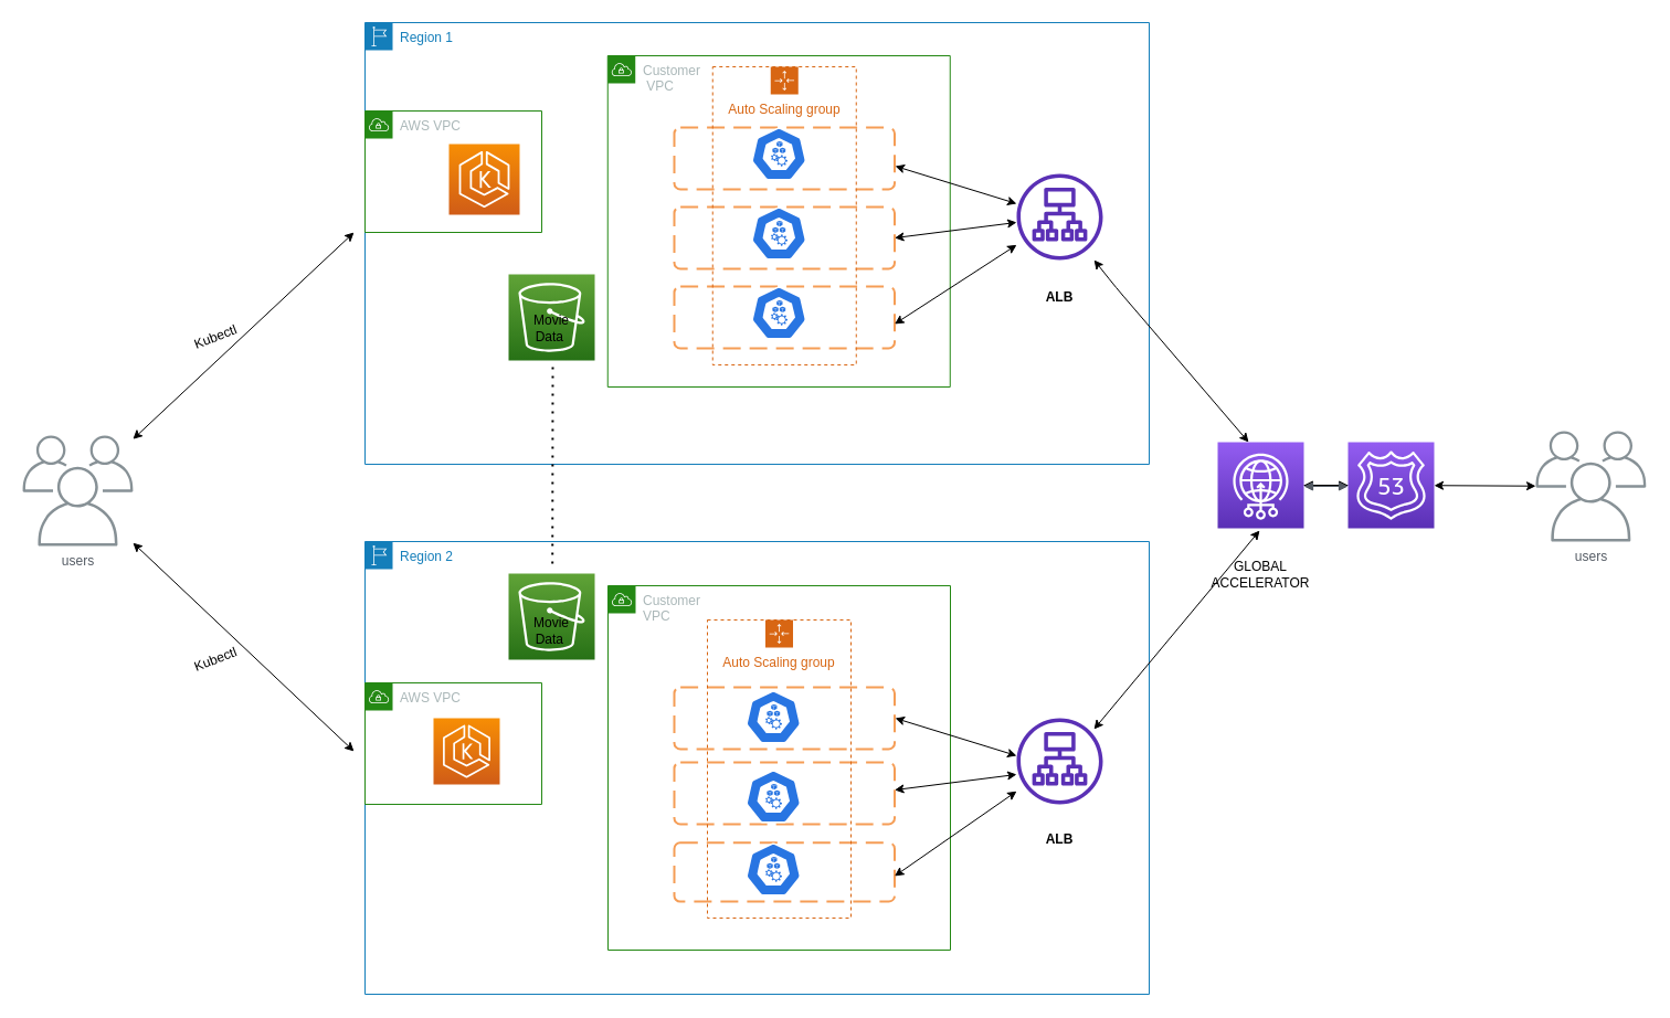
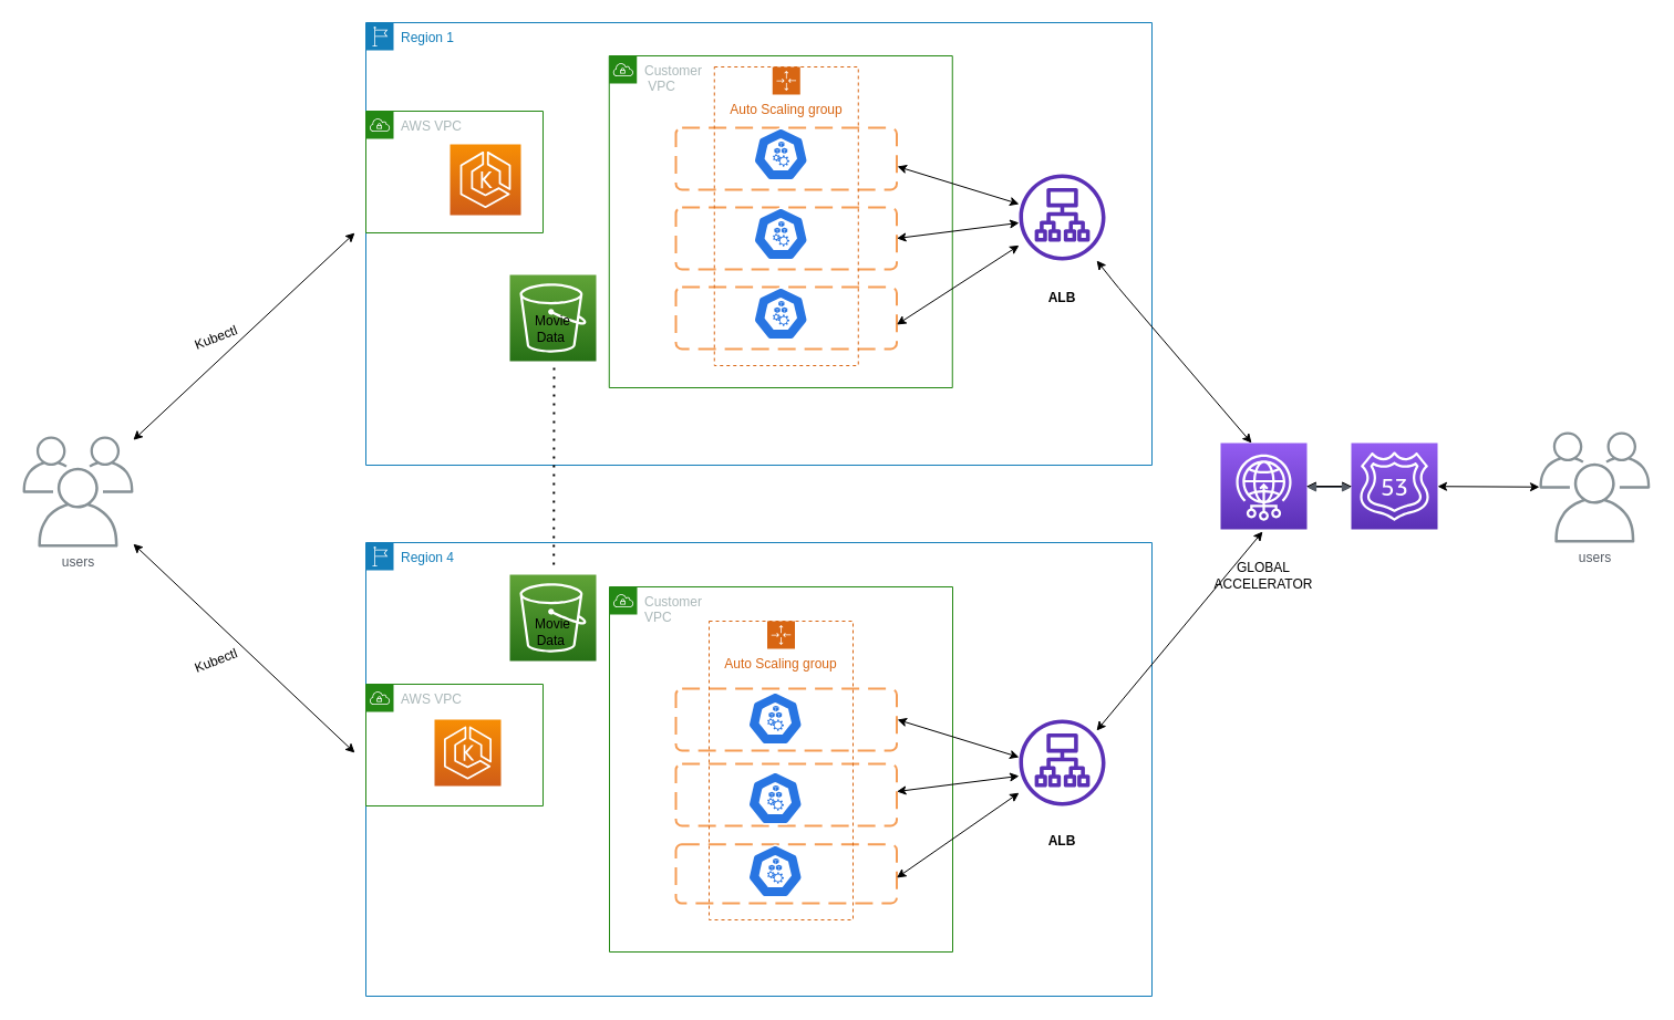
  <mxCell id="0" />
  <mxCell id="1" parent="0" />
  <mxCell id="2" value="&lt;span&gt;Region 1&lt;/span&gt;" style="points=[[0,0],[0.25,0],[0.5,0],[0.75,0],[1,0],[1,0.25],[1,0.5],[1,0.75],[1,1],[0.75,1],[0.5,1],[0.25,1],[0,1],[0,0.75],[0,0.5],[0,0.25]];outlineConnect=0;gradientColor=none;html=1;whiteSpace=wrap;fontSize=12;fontStyle=0;shape=mxgraph.aws4.group;grIcon=mxgraph.aws4.group_region;strokeColor=#147EBA;fillColor=none;verticalAlign=top;align=left;spacingLeft=30;fontColor=#147EBA;dashed=0;" vertex="1" parent="1"><mxGeometry x="330" y="20" width="710" height="400" as="geometry" /></mxCell>
- <mxCell id="3" value="Region 2&lt;br&gt;" style="points=[[0,0],[0.25,0],[0.5,0],[0.75,0],[1,0],[1,0.25],[1,0.5],[1,0.75],[1,1],[0.75,1],[0.5,1],[0.25,1],[0,1],[0,0.75],[0,0.5],[0,0.25]];outlineConnect=0;gradientColor=none;html=1;whiteSpace=wrap;fontSize=12;fontStyle=0;shape=mxgraph.aws4.group;grIcon=mxgraph.aws4.group_region;strokeColor=#147EBA;fillColor=none;verticalAlign=top;align=left;spacingLeft=30;fontColor=#147EBA;dashed=0;" vertex="1" parent="1"><mxGeometry x="330" y="490" width="710" height="410" as="geometry" /></mxCell>
+ <mxCell id="3" value="Region 4&lt;br&gt;" style="points=[[0,0],[0.25,0],[0.5,0],[0.75,0],[1,0],[1,0.25],[1,0.5],[1,0.75],[1,1],[0.75,1],[0.5,1],[0.25,1],[0,1],[0,0.75],[0,0.5],[0,0.25]];outlineConnect=0;gradientColor=none;html=1;whiteSpace=wrap;fontSize=12;fontStyle=0;shape=mxgraph.aws4.group;grIcon=mxgraph.aws4.group_region;strokeColor=#147EBA;fillColor=none;verticalAlign=top;align=left;spacingLeft=30;fontColor=#147EBA;dashed=0;" vertex="1" parent="1"><mxGeometry x="330" y="490" width="710" height="410" as="geometry" /></mxCell>
  <mxCell id="4" value="AWS VPC&lt;br&gt;" style="points=[[0,0],[0.25,0],[0.5,0],[0.75,0],[1,0],[1,0.25],[1,0.5],[1,0.75],[1,1],[0.75,1],[0.5,1],[0.25,1],[0,1],[0,0.75],[0,0.5],[0,0.25]];outlineConnect=0;gradientColor=none;html=1;whiteSpace=wrap;fontSize=12;fontStyle=0;shape=mxgraph.aws4.group;grIcon=mxgraph.aws4.group_vpc;strokeColor=#248814;fillColor=none;verticalAlign=top;align=left;spacingLeft=30;fontColor=#AAB7B8;dashed=0;" vertex="1" parent="1"><mxGeometry x="330" y="100" width="160" height="110" as="geometry" /></mxCell>
  <mxCell id="5" value="" style="outlineConnect=0;fontColor=#232F3E;gradientColor=#F78E04;gradientDirection=north;fillColor=#D05C17;strokeColor=#ffffff;dashed=0;verticalLabelPosition=bottom;verticalAlign=top;align=center;html=1;fontSize=12;fontStyle=0;aspect=fixed;shape=mxgraph.aws4.resourceIcon;resIcon=mxgraph.aws4.eks;" vertex="1" parent="1"><mxGeometry x="406" y="130" width="64" height="64" as="geometry" /></mxCell>
  <mxCell id="6" value="" style="outlineConnect=0;fontColor=#232F3E;gradientColor=#F78E04;gradientDirection=north;fillColor=#D05C17;strokeColor=#ffffff;dashed=0;verticalLabelPosition=bottom;verticalAlign=top;align=center;html=1;fontSize=12;fontStyle=0;aspect=fixed;shape=mxgraph.aws4.resourceIcon;resIcon=mxgraph.aws4.eks;" vertex="1" parent="1"><mxGeometry x="392" y="650" width="60" height="60" as="geometry" /></mxCell>
  <mxCell id="7" value="Customer&lt;br&gt;&amp;nbsp;VPC&lt;br&gt;" style="points=[[0,0],[0.25,0],[0.5,0],[0.75,0],[1,0],[1,0.25],[1,0.5],[1,0.75],[1,1],[0.75,1],[0.5,1],[0.25,1],[0,1],[0,0.75],[0,0.5],[0,0.25]];outlineConnect=0;gradientColor=none;html=1;whiteSpace=wrap;fontSize=12;fontStyle=0;shape=mxgraph.aws4.group;grIcon=mxgraph.aws4.group_vpc;strokeColor=#248814;fillColor=none;verticalAlign=top;align=left;spacingLeft=30;fontColor=#AAB7B8;dashed=0;" vertex="1" parent="1"><mxGeometry x="549.75" y="50" width="310" height="300" as="geometry" /></mxCell>
  <mxCell id="8" value="Customer &lt;br&gt;VPC" style="points=[[0,0],[0.25,0],[0.5,0],[0.75,0],[1,0],[1,0.25],[1,0.5],[1,0.75],[1,1],[0.75,1],[0.5,1],[0.25,1],[0,1],[0,0.75],[0,0.5],[0,0.25]];outlineConnect=0;gradientColor=none;html=1;whiteSpace=wrap;fontSize=12;fontStyle=0;shape=mxgraph.aws4.group;grIcon=mxgraph.aws4.group_vpc;strokeColor=#248814;fillColor=none;verticalAlign=top;align=left;spacingLeft=30;fontColor=#AAB7B8;dashed=0;" vertex="1" parent="1"><mxGeometry x="550" y="530" width="310" height="330" as="geometry" /></mxCell>
  <mxCell id="9" value="" style="rounded=1;arcSize=10;dashed=1;strokeColor=#F59D56;fillColor=none;gradientColor=none;dashPattern=8 4;strokeWidth=2;" vertex="1" parent="1"><mxGeometry x="610" y="115" width="199.5" height="56" as="geometry" /></mxCell>
  <mxCell id="10" value="" style="rounded=1;arcSize=10;dashed=1;strokeColor=#F59D56;fillColor=none;gradientColor=none;dashPattern=8 4;strokeWidth=2;" vertex="1" parent="1"><mxGeometry x="610" y="187" width="199.5" height="56" as="geometry" /></mxCell>
  <mxCell id="11" value="" style="rounded=1;arcSize=10;dashed=1;strokeColor=#F59D56;fillColor=none;gradientColor=none;dashPattern=8 4;strokeWidth=2;" vertex="1" parent="1"><mxGeometry x="610" y="622" width="199.5" height="56" as="geometry" /></mxCell>
  <mxCell id="12" value="" style="rounded=1;arcSize=10;dashed=1;strokeColor=#F59D56;fillColor=none;gradientColor=none;dashPattern=8 4;strokeWidth=2;" vertex="1" parent="1"><mxGeometry x="610" y="690" width="199.5" height="56" as="geometry" /></mxCell>
  <mxCell id="13" value="" style="rounded=1;arcSize=10;dashed=1;strokeColor=#F59D56;fillColor=none;gradientColor=none;dashPattern=8 4;strokeWidth=2;" vertex="1" parent="1"><mxGeometry x="610" y="259" width="199.5" height="56" as="geometry" /></mxCell>
  <mxCell id="14" value="" style="rounded=1;arcSize=10;dashed=1;strokeColor=#F59D56;fillColor=none;gradientColor=none;dashPattern=8 4;strokeWidth=2;" vertex="1" parent="1"><mxGeometry x="610" y="762.81" width="199.5" height="53.19" as="geometry" /></mxCell>
  <mxCell id="15" value="" style="html=1;dashed=0;whitespace=wrap;fillColor=#2875E2;strokeColor=#ffffff;points=[[0.005,0.63,0],[0.1,0.2,0],[0.9,0.2,0],[0.5,0,0],[0.995,0.63,0],[0.72,0.99,0],[0.5,1,0],[0.28,0.99,0]];shape=mxgraph.kubernetes.icon;prIcon=node" vertex="1" parent="1"><mxGeometry x="679.75" y="115" width="50" height="48" as="geometry" /></mxCell>
  <mxCell id="16" value="" style="html=1;dashed=0;whitespace=wrap;fillColor=#2875E2;strokeColor=#ffffff;points=[[0.005,0.63,0],[0.1,0.2,0],[0.9,0.2,0],[0.5,0,0],[0.995,0.63,0],[0.72,0.99,0],[0.5,1,0],[0.28,0.99,0]];shape=mxgraph.kubernetes.icon;prIcon=node" vertex="1" parent="1"><mxGeometry x="679.75" y="187" width="50" height="48" as="geometry" /></mxCell>
  <mxCell id="17" value="" style="html=1;dashed=0;whitespace=wrap;fillColor=#2875E2;strokeColor=#ffffff;points=[[0.005,0.63,0],[0.1,0.2,0],[0.9,0.2,0],[0.5,0,0],[0.995,0.63,0],[0.72,0.99,0],[0.5,1,0],[0.28,0.99,0]];shape=mxgraph.kubernetes.icon;prIcon=node" vertex="1" parent="1"><mxGeometry x="679.75" y="259" width="50" height="48" as="geometry" /></mxCell>
  <mxCell id="18" value="" style="html=1;dashed=0;whitespace=wrap;fillColor=#2875E2;strokeColor=#ffffff;points=[[0.005,0.63,0],[0.1,0.2,0],[0.9,0.2,0],[0.5,0,0],[0.995,0.63,0],[0.72,0.99,0],[0.5,1,0],[0.28,0.99,0]];shape=mxgraph.kubernetes.icon;prIcon=node" vertex="1" parent="1"><mxGeometry x="674.75" y="625" width="50" height="48" as="geometry" /></mxCell>
  <mxCell id="19" value="" style="html=1;dashed=0;whitespace=wrap;fillColor=#2875E2;strokeColor=#ffffff;points=[[0.005,0.63,0],[0.1,0.2,0],[0.9,0.2,0],[0.5,0,0],[0.995,0.63,0],[0.72,0.99,0],[0.5,1,0],[0.28,0.99,0]];shape=mxgraph.kubernetes.icon;prIcon=node" vertex="1" parent="1"><mxGeometry x="674.75" y="697" width="50" height="48" as="geometry" /></mxCell>
  <mxCell id="20" value="" style="html=1;dashed=0;whitespace=wrap;fillColor=#2875E2;strokeColor=#ffffff;points=[[0.005,0.63,0],[0.1,0.2,0],[0.9,0.2,0],[0.5,0,0],[0.995,0.63,0],[0.72,0.99,0],[0.5,1,0],[0.28,0.99,0]];shape=mxgraph.kubernetes.icon;prIcon=node" vertex="1" parent="1"><mxGeometry x="674.75" y="763" width="50" height="48" as="geometry" /></mxCell>
  <mxCell id="21" value="users" style="outlineConnect=0;gradientColor=none;fontColor=#545B64;strokeColor=none;fillColor=#879196;dashed=0;verticalLabelPosition=bottom;verticalAlign=top;align=center;html=1;fontSize=12;fontStyle=0;aspect=fixed;shape=mxgraph.aws4.illustration_users;pointerEvents=1" vertex="1" parent="1"><mxGeometry x="20" y="394" width="100" height="100" as="geometry" /></mxCell>
  <mxCell id="22" value="Auto Scaling group" style="points=[[0,0],[0.25,0],[0.5,0],[0.75,0],[1,0],[1,0.25],[1,0.5],[1,0.75],[1,1],[0.75,1],[0.5,1],[0.25,1],[0,1],[0,0.75],[0,0.5],[0,0.25]];outlineConnect=0;gradientColor=none;html=1;whiteSpace=wrap;fontSize=12;fontStyle=0;shape=mxgraph.aws4.groupCenter;grIcon=mxgraph.aws4.group_auto_scaling_group;grStroke=1;strokeColor=#D86613;fillColor=none;verticalAlign=top;align=center;fontColor=#D86613;dashed=1;spacingTop=25;" vertex="1" parent="1"><mxGeometry x="644.75" y="60" width="130" height="270" as="geometry" /></mxCell>
  <mxCell id="23" value="Auto Scaling group" style="points=[[0,0],[0.25,0],[0.5,0],[0.75,0],[1,0],[1,0.25],[1,0.5],[1,0.75],[1,1],[0.75,1],[0.5,1],[0.25,1],[0,1],[0,0.75],[0,0.5],[0,0.25]];outlineConnect=0;gradientColor=none;html=1;whiteSpace=wrap;fontSize=12;fontStyle=0;shape=mxgraph.aws4.groupCenter;grIcon=mxgraph.aws4.group_auto_scaling_group;grStroke=1;strokeColor=#D86613;fillColor=none;verticalAlign=top;align=center;fontColor=#D86613;dashed=1;spacingTop=25;" vertex="1" parent="1"><mxGeometry x="640" y="561" width="130" height="270" as="geometry" /></mxCell>
  <mxCell id="24" value="" style="outlineConnect=0;fontColor=#232F3E;gradientColor=none;fillColor=#5A30B5;strokeColor=none;dashed=0;verticalLabelPosition=bottom;verticalAlign=top;align=center;html=1;fontSize=12;fontStyle=0;aspect=fixed;pointerEvents=1;shape=mxgraph.aws4.application_load_balancer;" vertex="1" parent="1"><mxGeometry x="920" y="650" width="78" height="78" as="geometry" /></mxCell>
  <mxCell id="25" value="" style="outlineConnect=0;fontColor=#232F3E;gradientColor=none;fillColor=#5A30B5;strokeColor=none;dashed=0;verticalLabelPosition=bottom;verticalAlign=top;align=center;html=1;fontSize=12;fontStyle=0;aspect=fixed;pointerEvents=1;shape=mxgraph.aws4.application_load_balancer;" vertex="1" parent="1"><mxGeometry x="920" y="157" width="78" height="78" as="geometry" /></mxCell>
  <mxCell id="26" value="" style="edgeStyle=orthogonalEdgeStyle;rounded=0;orthogonalLoop=1;jettySize=auto;html=1;" edge="1" parent="1" source="27" target="29"><mxGeometry relative="1" as="geometry" /></mxCell>
  <mxCell id="27" value="" style="outlineConnect=0;fontColor=#232F3E;gradientColor=#945DF2;gradientDirection=north;fillColor=#5A30B5;strokeColor=#ffffff;dashed=0;verticalLabelPosition=bottom;verticalAlign=top;align=center;html=1;fontSize=12;fontStyle=0;aspect=fixed;shape=mxgraph.aws4.resourceIcon;resIcon=mxgraph.aws4.global_accelerator;" vertex="1" parent="1"><mxGeometry x="1102" y="400" width="78" height="78" as="geometry" /></mxCell>
  <mxCell id="28" value="" style="edgeStyle=orthogonalEdgeStyle;rounded=0;orthogonalLoop=1;jettySize=auto;html=1;" edge="1" parent="1" source="29" target="27"><mxGeometry relative="1" as="geometry" /></mxCell>
  <mxCell id="29" value="" style="outlineConnect=0;fontColor=#232F3E;gradientColor=#945DF2;gradientDirection=north;fillColor=#5A30B5;strokeColor=#ffffff;dashed=0;verticalLabelPosition=bottom;verticalAlign=top;align=center;html=1;fontSize=12;fontStyle=0;aspect=fixed;shape=mxgraph.aws4.resourceIcon;resIcon=mxgraph.aws4.route_53;" vertex="1" parent="1"><mxGeometry x="1220" y="400" width="78" height="78" as="geometry" /></mxCell>
  <mxCell id="30" value="users" style="outlineConnect=0;gradientColor=none;fontColor=#545B64;strokeColor=none;fillColor=#879196;dashed=0;verticalLabelPosition=bottom;verticalAlign=top;align=center;html=1;fontSize=12;fontStyle=0;aspect=fixed;shape=mxgraph.aws4.illustration_users;pointerEvents=1" vertex="1" parent="1"><mxGeometry x="1389.9" y="390" width="100" height="100" as="geometry" /></mxCell>
  <mxCell id="31" value="ALB" style="text;html=1;strokeColor=none;fillColor=none;align=center;verticalAlign=middle;whiteSpace=wrap;rounded=0;fontStyle=1" vertex="1" parent="1"><mxGeometry x="939" y="259" width="40" height="20" as="geometry" /></mxCell>
  <mxCell id="32" value="ALB" style="text;html=1;strokeColor=none;fillColor=none;align=center;verticalAlign=middle;whiteSpace=wrap;rounded=0;fontStyle=1" vertex="1" parent="1"><mxGeometry x="939" y="750" width="40" height="20" as="geometry" /></mxCell>
  <mxCell id="33" value="GLOBAL ACCELERATOR" style="text;html=1;strokeColor=none;fillColor=none;align=center;verticalAlign=middle;whiteSpace=wrap;rounded=0;" vertex="1" parent="1"><mxGeometry x="1121" y="510" width="40" height="20" as="geometry" /></mxCell>
  <mxCell id="34" value="" style="endArrow=classic;startArrow=classic;html=1;" edge="1" parent="1"><mxGeometry width="50" height="50" relative="1" as="geometry"><mxPoint x="990" y="660" as="sourcePoint" /><mxPoint x="1140" y="480" as="targetPoint" /></mxGeometry></mxCell>
  <mxCell id="35" value="" style="outlineConnect=0;fontColor=#232F3E;gradientColor=#60A337;gradientDirection=north;fillColor=#277116;strokeColor=#ffffff;dashed=0;verticalLabelPosition=bottom;verticalAlign=top;align=center;html=1;fontSize=12;fontStyle=0;aspect=fixed;shape=mxgraph.aws4.resourceIcon;resIcon=mxgraph.aws4.s3;" vertex="1" parent="1"><mxGeometry x="460" y="248" width="78" height="78" as="geometry" /></mxCell>
  <mxCell id="36" value="" style="edgeStyle=orthogonalEdgeStyle;html=1;endArrow=block;elbow=vertical;startArrow=block;startFill=1;endFill=1;strokeColor=#545B64;rounded=0;" edge="1" parent="1"><mxGeometry width="100" relative="1" as="geometry"><mxPoint x="1180" y="440" as="sourcePoint" /><mxPoint x="1220" y="440" as="targetPoint" /></mxGeometry></mxCell>
  <mxCell id="37" value="" style="endArrow=classic;startArrow=classic;html=1;" edge="1" parent="1" source="25" target="27"><mxGeometry width="50" height="50" relative="1" as="geometry"><mxPoint x="990" y="239" as="sourcePoint" /><mxPoint x="1080" y="340" as="targetPoint" /><Array as="points"><mxPoint x="1010" y="260" /><mxPoint x="1130" y="400" /></Array></mxGeometry></mxCell>
  <mxCell id="38" value="" style="endArrow=classic;startArrow=classic;html=1;" edge="1" parent="1" source="21"><mxGeometry width="50" height="50" relative="1" as="geometry"><mxPoint x="230" y="410" as="sourcePoint" /><mxPoint x="320" y="210" as="targetPoint" /></mxGeometry></mxCell>
  <mxCell id="39" value="" style="endArrow=classic;startArrow=classic;html=1;" edge="1" parent="1" target="21"><mxGeometry width="50" height="50" relative="1" as="geometry"><mxPoint x="320" y="680" as="sourcePoint" /><mxPoint x="230" y="510" as="targetPoint" /></mxGeometry></mxCell>
  <mxCell id="40" value="Kubectl" style="text;html=1;strokeColor=none;fillColor=none;align=center;verticalAlign=middle;whiteSpace=wrap;rounded=0;rotation=339;" vertex="1" parent="1"><mxGeometry x="180" y="280" width="30" height="50" as="geometry" /></mxCell>
  <mxCell id="41" value="Kubectl" style="text;html=1;strokeColor=none;fillColor=none;align=center;verticalAlign=middle;whiteSpace=wrap;rounded=0;rotation=339;" vertex="1" parent="1"><mxGeometry x="180" y="572" width="30" height="50" as="geometry" /></mxCell>
  <mxCell id="42" value="" style="endArrow=classic;startArrow=classic;html=1;" edge="1" parent="1" target="25"><mxGeometry width="50" height="50" relative="1" as="geometry"><mxPoint x="809.5" y="293" as="sourcePoint" /><mxPoint x="859.5" y="243" as="targetPoint" /></mxGeometry></mxCell>
  <mxCell id="43" value="" style="endArrow=classic;startArrow=classic;html=1;" edge="1" parent="1" target="25"><mxGeometry width="50" height="50" relative="1" as="geometry"><mxPoint x="810" y="150" as="sourcePoint" /><mxPoint x="860" y="100" as="targetPoint" /></mxGeometry></mxCell>
  <mxCell id="44" value="" style="endArrow=classic;startArrow=classic;html=1;exitX=1;exitY=0.5;exitDx=0;exitDy=0;" edge="1" parent="1" source="10" target="25"><mxGeometry width="50" height="50" relative="1" as="geometry"><mxPoint x="810" y="240" as="sourcePoint" /><mxPoint x="860" y="190" as="targetPoint" /></mxGeometry></mxCell>
  <mxCell id="45" value="" style="endArrow=classic;startArrow=classic;html=1;" edge="1" parent="1" target="24"><mxGeometry width="50" height="50" relative="1" as="geometry"><mxPoint x="809.5" y="793" as="sourcePoint" /><mxPoint x="920" y="721.304" as="targetPoint" /></mxGeometry></mxCell>
  <mxCell id="46" value="" style="endArrow=classic;startArrow=classic;html=1;" edge="1" parent="1"><mxGeometry width="50" height="50" relative="1" as="geometry"><mxPoint x="810" y="650" as="sourcePoint" /><mxPoint x="920" y="683.96" as="targetPoint" /></mxGeometry></mxCell>
  <mxCell id="47" value="" style="endArrow=classic;startArrow=classic;html=1;exitX=1;exitY=0.5;exitDx=0;exitDy=0;" edge="1" parent="1"><mxGeometry width="50" height="50" relative="1" as="geometry"><mxPoint x="809.5" y="715" as="sourcePoint" /><mxPoint x="920" y="700.957" as="targetPoint" /></mxGeometry></mxCell>
  <mxCell id="48" value="" style="endArrow=classic;startArrow=classic;html=1;" edge="1" parent="1" source="29" target="30"><mxGeometry width="50" height="50" relative="1" as="geometry"><mxPoint x="1300" y="470" as="sourcePoint" /><mxPoint x="1350" y="420" as="targetPoint" /></mxGeometry></mxCell>
  <mxCell id="49" value="" style="outlineConnect=0;fontColor=#232F3E;gradientColor=#60A337;gradientDirection=north;fillColor=#277116;strokeColor=#ffffff;dashed=0;verticalLabelPosition=bottom;verticalAlign=top;align=center;html=1;fontSize=12;fontStyle=0;aspect=fixed;shape=mxgraph.aws4.resourceIcon;resIcon=mxgraph.aws4.s3;" vertex="1" parent="1"><mxGeometry x="460" y="519" width="78" height="78" as="geometry" /></mxCell>
  <mxCell id="50" value="" style="endArrow=none;dashed=1;html=1;dashPattern=1 3;strokeWidth=2;exitX=0.239;exitY=0.049;exitDx=0;exitDy=0;exitPerimeter=0;" edge="1" parent="1" source="3"><mxGeometry width="50" height="50" relative="1" as="geometry"><mxPoint x="450" y="376" as="sourcePoint" /><mxPoint x="500" y="326" as="targetPoint" /></mxGeometry></mxCell>
  <mxCell id="51" value="AWS VPC&lt;br&gt;" style="points=[[0,0],[0.25,0],[0.5,0],[0.75,0],[1,0],[1,0.25],[1,0.5],[1,0.75],[1,1],[0.75,1],[0.5,1],[0.25,1],[0,1],[0,0.75],[0,0.5],[0,0.25]];outlineConnect=0;gradientColor=none;html=1;whiteSpace=wrap;fontSize=12;fontStyle=0;shape=mxgraph.aws4.group;grIcon=mxgraph.aws4.group_vpc;strokeColor=#248814;fillColor=none;verticalAlign=top;align=left;spacingLeft=30;fontColor=#AAB7B8;dashed=0;" vertex="1" parent="1"><mxGeometry x="330" y="618" width="160" height="110" as="geometry" /></mxCell>
  <mxCell id="52" value="Movie Data&amp;nbsp;" style="text;html=1;strokeColor=none;fillColor=none;align=center;verticalAlign=middle;whiteSpace=wrap;rounded=0;" vertex="1" parent="1"><mxGeometry x="479" y="287" width="40" height="20" as="geometry" /></mxCell>
  <mxCell id="53" value="Movie Data&amp;nbsp;" style="text;html=1;strokeColor=none;fillColor=none;align=center;verticalAlign=middle;whiteSpace=wrap;rounded=0;" vertex="1" parent="1"><mxGeometry x="479" y="561" width="40" height="20" as="geometry" /></mxCell>
